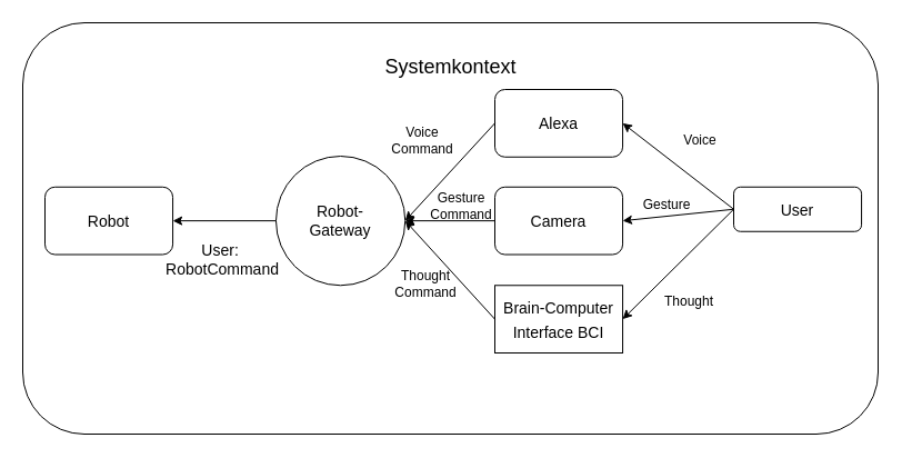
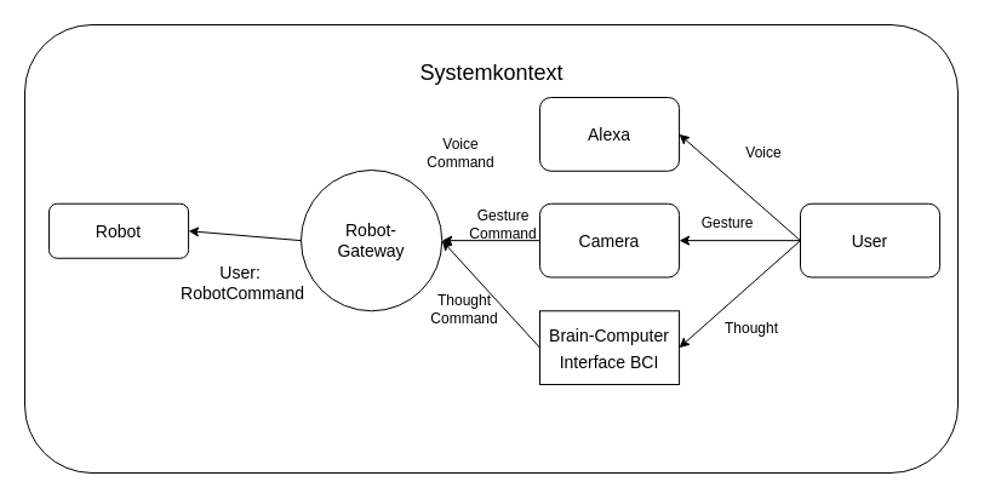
  <mxCell id="0" />
  <mxCell id="1" parent="0" />
  <mxCell id="2" value="" style="rounded=1;whiteSpace=wrap;html=1;" parent="1" vertex="1"><mxGeometry x="20" y="20" width="770" height="370" as="geometry" /></mxCell>
  <mxCell id="3" value="&lt;font style=&quot;font-size: 18px;&quot;&gt;Systemkontext&lt;/font&gt;" style="text;html=1;strokeColor=none;fillColor=none;align=center;verticalAlign=middle;whiteSpace=wrap;rounded=0;" parent="1" vertex="1"><mxGeometry x="352.5" y="30" width="105" height="60" as="geometry" /></mxCell>
  <mxCell id="4" value="&lt;br&gt;User:&amp;nbsp;&lt;br&gt;RobotCommand" style="text;html=1;strokeColor=none;fillColor=none;align=center;verticalAlign=middle;whiteSpace=wrap;rounded=0;fontSize=14;" parent="1" vertex="1"><mxGeometry x="170" y="210" width="60" height="30" as="geometry" /></mxCell>
- <mxCell id="5" value="&lt;font style=&quot;font-size: 14px;&quot;&gt;Robot&lt;/font&gt;" style="rounded=1;whiteSpace=wrap;html=1;fontSize=18;" parent="1" vertex="1"><mxGeometry x="40" y="167.75" width="115.068" height="60.75" as="geometry" /></mxCell>
- <mxCell id="6" value="&lt;font style=&quot;font-size: 14px;&quot;&gt;User&lt;/font&gt;" style="rounded=1;whiteSpace=wrap;html=1;fontSize=18;" parent="1" vertex="1"><mxGeometry x="660.002" y="167.75" width="115.068" height="40" as="geometry" /></mxCell>
+ <mxCell id="5" value="&lt;font style=&quot;font-size: 14px;&quot;&gt;Robot&lt;/font&gt;" style="rounded=1;whiteSpace=wrap;html=1;fontSize=18;" parent="1" vertex="1"><mxGeometry x="40" y="167.75" width="115.068" height="45" as="geometry" /></mxCell>
+ <mxCell id="6" value="&lt;font style=&quot;font-size: 14px;&quot;&gt;User&lt;/font&gt;" style="rounded=1;whiteSpace=wrap;html=1;fontSize=18;" parent="1" vertex="1"><mxGeometry x="660.002" y="167.75" width="115.068" height="60.75" as="geometry" /></mxCell>
  <mxCell id="7" value="" style="endArrow=classic;html=1;rounded=0;exitX=0;exitY=0.5;exitDx=0;exitDy=0;entryX=1;entryY=0.5;entryDx=0;entryDy=0;" edge="1" parent="1" source="6" target="14"><mxGeometry width="50" height="50" relative="1" as="geometry"><mxPoint x="380" y="280" as="sourcePoint" /><mxPoint x="430" y="230" as="targetPoint" /></mxGeometry></mxCell>
  <mxCell id="8" value="" style="endArrow=classic;html=1;rounded=0;exitX=0;exitY=0.5;exitDx=0;exitDy=0;entryX=1;entryY=0.5;entryDx=0;entryDy=0;" edge="1" parent="1" source="6" target="13"><mxGeometry width="50" height="50" relative="1" as="geometry"><mxPoint x="670.002" y="208.125" as="sourcePoint" /><mxPoint x="635.07" y="120.375" as="targetPoint" /></mxGeometry></mxCell>
  <mxCell id="9" value="" style="endArrow=classic;html=1;rounded=0;exitX=0;exitY=0.5;exitDx=0;exitDy=0;entryX=1;entryY=0.5;entryDx=0;entryDy=0;" edge="1" parent="1" source="6" target="12"><mxGeometry width="50" height="50" relative="1" as="geometry"><mxPoint x="670.002" y="208.125" as="sourcePoint" /><mxPoint x="635.07" y="208.125" as="targetPoint" /></mxGeometry></mxCell>
  <mxCell id="10" value="&lt;font style=&quot;font-size: 14px;&quot;&gt;Robot-&lt;br&gt;Gateway&lt;/font&gt;" style="ellipse;whiteSpace=wrap;html=1;aspect=fixed;" parent="1" vertex="1"><mxGeometry x="247.999" y="140" width="116.25" height="116.25" as="geometry" /></mxCell>
  <mxCell id="11" value="" style="endArrow=classic;html=1;rounded=0;exitX=0;exitY=0.5;exitDx=0;exitDy=0;entryX=1;entryY=0.5;entryDx=0;entryDy=0;startArrow=none;" edge="1" parent="1" source="13" target="10"><mxGeometry width="50" height="50" relative="1" as="geometry"><mxPoint x="385" y="198.13" as="sourcePoint" /><mxPoint x="548.07" y="218.125" as="targetPoint" /></mxGeometry></mxCell>
  <mxCell id="12" value="&lt;font style=&quot;font-size: 14px;&quot;&gt;Brain-Computer&lt;br&gt;Interface BCI&lt;br&gt;&lt;/font&gt;" style="whiteSpace=wrap;html=1;fontSize=18;container=1;rounded=0;" vertex="1" parent="1"><mxGeometry x="445.002" y="256.25" width="115.068" height="60.75" as="geometry" /></mxCell>
  <mxCell id="13" value="&lt;font style=&quot;font-size: 14px;&quot;&gt;Camera&lt;/font&gt;" style="rounded=1;whiteSpace=wrap;html=1;fontSize=18;" vertex="1" parent="1"><mxGeometry x="445.002" y="167.75" width="115.068" height="60.75" as="geometry" /></mxCell>
  <mxCell id="14" value="&lt;span style=&quot;font-size: 14px;&quot;&gt;Alexa&lt;/span&gt;" style="rounded=1;whiteSpace=wrap;html=1;fontSize=18;" vertex="1" parent="1"><mxGeometry x="445.002" y="80" width="115.068" height="60.75" as="geometry" /></mxCell>
  <mxCell id="15" value="" style="endArrow=classic;html=1;rounded=0;exitX=0;exitY=0.5;exitDx=0;exitDy=0;entryX=1;entryY=0.5;entryDx=0;entryDy=0;" edge="1" parent="1" source="12" target="10"><mxGeometry width="50" height="50" relative="1" as="geometry"><mxPoint x="455.002" y="208.125" as="sourcePoint" /><mxPoint x="374" y="208" as="targetPoint" /></mxGeometry></mxCell>
- <mxCell id="16" value="" style="endArrow=classic;html=1;rounded=0;exitX=0;exitY=0.5;exitDx=0;exitDy=0;entryX=1;entryY=0.5;entryDx=0;entryDy=0;" edge="1" parent="1" source="14" target="10"><mxGeometry width="50" height="50" relative="1" as="geometry"><mxPoint x="465.002" y="218.125" as="sourcePoint" /><mxPoint x="384.249" y="218.125" as="targetPoint" /></mxGeometry></mxCell>
  <mxCell id="17" value="" style="endArrow=classic;html=1;rounded=0;exitX=0;exitY=0.5;exitDx=0;exitDy=0;entryX=1;entryY=0.5;entryDx=0;entryDy=0;" edge="1" parent="1" source="10" target="5"><mxGeometry width="50" height="50" relative="1" as="geometry"><mxPoint x="475.002" y="228.125" as="sourcePoint" /><mxPoint x="394.249" y="228.125" as="targetPoint" /></mxGeometry></mxCell>
  <mxCell id="18" value="Voice" style="text;html=1;strokeColor=none;fillColor=none;align=center;verticalAlign=middle;whiteSpace=wrap;rounded=0;" vertex="1" parent="1"><mxGeometry x="600" y="110.75" width="60" height="30" as="geometry" /></mxCell>
  <mxCell id="19" value="Gesture" style="text;html=1;strokeColor=none;fillColor=none;align=center;verticalAlign=middle;whiteSpace=wrap;rounded=0;" vertex="1" parent="1"><mxGeometry x="570" y="168.5" width="60" height="30" as="geometry" /></mxCell>
  <mxCell id="20" value="Thought" style="text;html=1;strokeColor=none;fillColor=none;align=center;verticalAlign=middle;whiteSpace=wrap;rounded=0;" vertex="1" parent="1"><mxGeometry x="590" y="256.25" width="60" height="30" as="geometry" /></mxCell>
  <mxCell id="21" value="Thought&lt;br&gt;Command" style="text;html=1;strokeColor=none;fillColor=none;align=center;verticalAlign=middle;whiteSpace=wrap;rounded=0;" vertex="1" parent="1"><mxGeometry x="352.5" y="240" width="60" height="30" as="geometry" /></mxCell>
  <mxCell id="22" value="Voice Command" style="text;html=1;strokeColor=none;fillColor=none;align=center;verticalAlign=middle;whiteSpace=wrap;rounded=0;" vertex="1" parent="1"><mxGeometry x="350" y="110.75" width="60" height="30" as="geometry" /></mxCell>
  <mxCell id="23" value="" style="endArrow=none;html=1;rounded=0;exitX=0;exitY=0.5;exitDx=0;exitDy=0;entryX=1;entryY=0.5;entryDx=0;entryDy=0;" edge="1" parent="1" source="13"><mxGeometry width="50" height="50" relative="1" as="geometry"><mxPoint x="445.002" y="198.125" as="sourcePoint" /><mxPoint x="445" y="198.13" as="targetPoint" /></mxGeometry></mxCell>
  <mxCell id="24" value="Gesture&lt;br&gt;Command" style="text;html=1;strokeColor=none;fillColor=none;align=center;verticalAlign=middle;whiteSpace=wrap;rounded=0;" vertex="1" parent="1"><mxGeometry x="385" y="170" width="60" height="30" as="geometry" /></mxCell>
